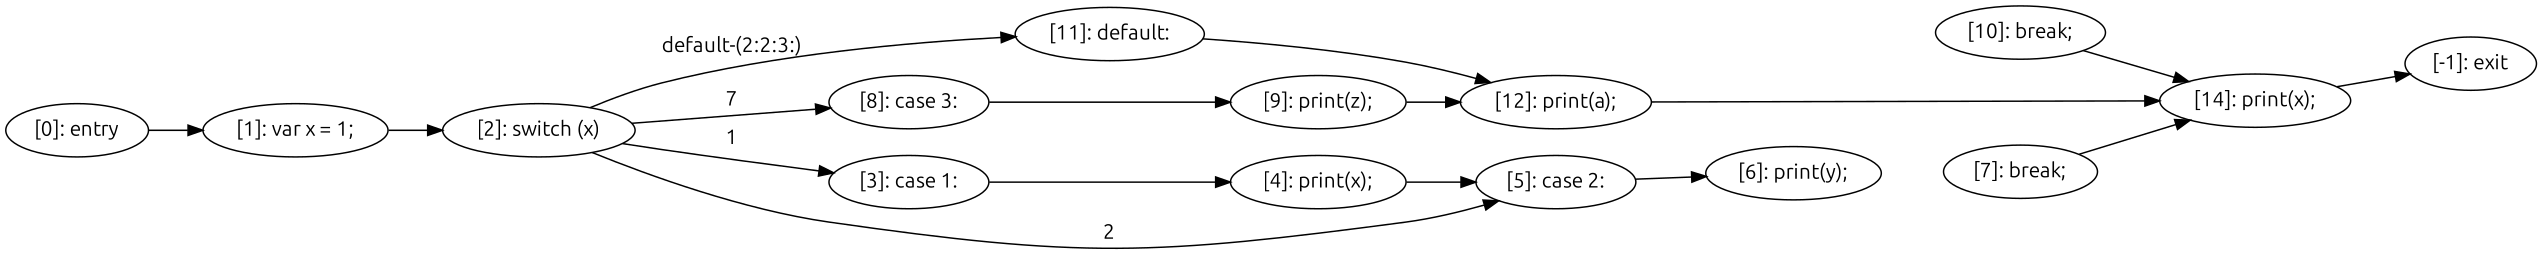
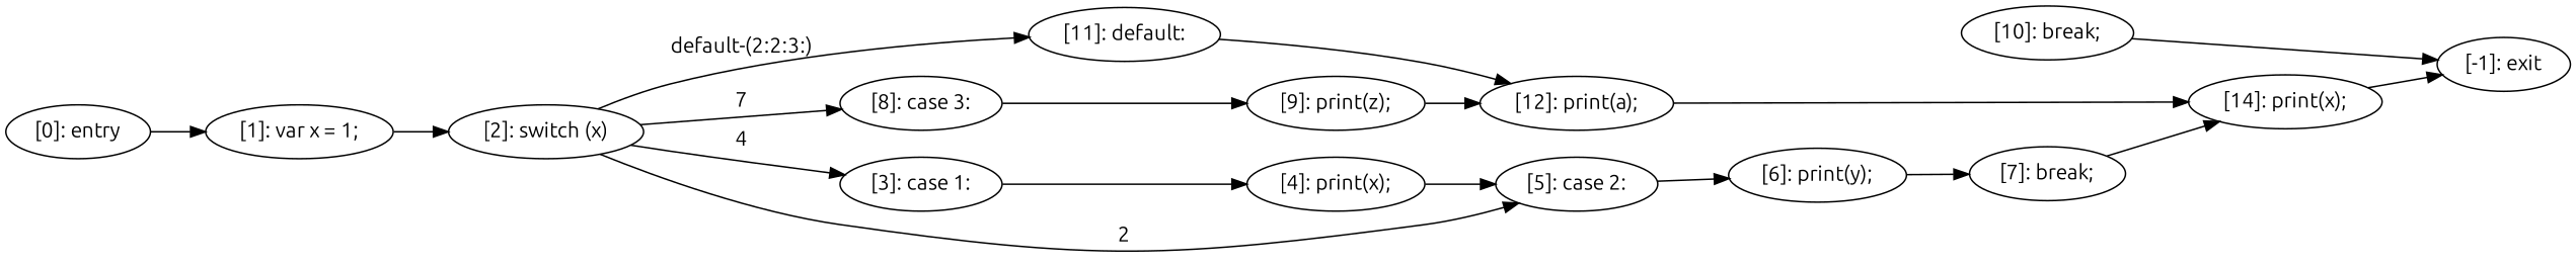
  digraph {
    fontname=Ubuntu
    rankdir=LR
    node [fontname=Ubuntu]
    edge [fontname=Ubuntu]
    n1 [label="[2]: switch (x)"]
    n2 [label="[3]: case 1:\n"]
    n3 [label="[11]: default:\n"]
    n4 [label="[8]: case 3:\n"]
    n5 [label="[5]: case 2:\n"]
    n6 [label="[4]: print(x);\n"]
    n7 [label="[12]: print(a);\n"]
    n8 [label="[9]: print(z);\n"]
    n9 [label="[6]: print(y);\n"]
    n10 [label="[14]: print(x);\n"]
    n11 [label="[-1]: exit"]
    n12 [label="[7]: break;\n"]
    n13 [label="[0]: entry"]
    n14 [label="[1]: var x = 1;\n"]
    n15 [label="[10]: break;\n"]
-   n1 -> n2 [label=1]
+   n1 -> n2 [label=4]
    n1 -> n3 [label="default-(2:2:3:)"]
    n1 -> n4 [label=7]
    n1 -> n5 [label=2]
    n2 -> n6
    n3 -> n7
    n4 -> n8
    n5 -> n9
    n6 -> n5
    n7 -> n10
    n8 -> n7
+   n9 -> n12
    n10 -> n11
    n12 -> n10
    n13 -> n14
    n14 -> n1
-   n15 -> n10
+   n15 -> n11
  }
